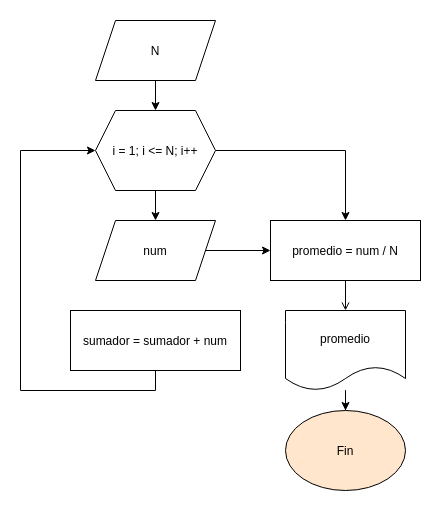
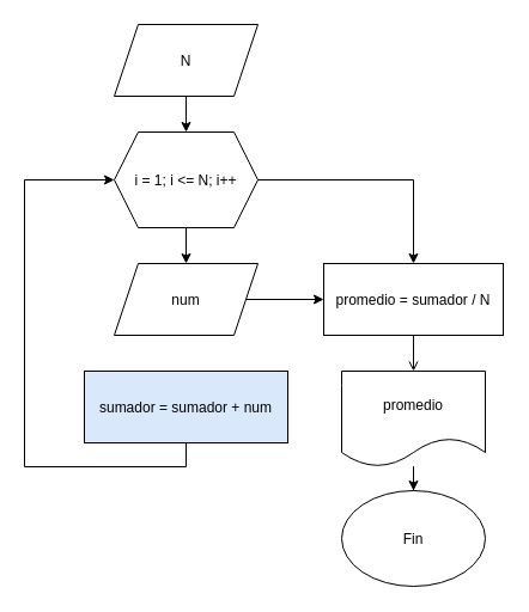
  <mxCell id="0" />
  <mxCell id="1" parent="0" />
  <mxCell id="2" style="edgeStyle=orthogonalEdgeStyle;rounded=0;orthogonalLoop=1;jettySize=auto;" edge="1" parent="1" source="3" target="6"><mxGeometry relative="1" as="geometry" /></mxCell>
  <mxCell id="3" value="N" style="shape=parallelogram;perimeter=parallelogramPerimeter;fixedSize=1;" vertex="1" parent="1"><mxGeometry x="95" y="20" width="120" height="60" as="geometry" /></mxCell>
  <mxCell id="4" style="edgeStyle=orthogonalEdgeStyle;rounded=0;orthogonalLoop=1;jettySize=auto;entryX=0.5;entryY=0;entryDx=0;entryDy=0;" edge="1" parent="1" source="6" target="12"><mxGeometry relative="1" as="geometry" /></mxCell>
  <mxCell id="5" style="edgeStyle=orthogonalEdgeStyle;rounded=0;orthogonalLoop=1;jettySize=auto;" edge="1" parent="1" source="6" target="8"><mxGeometry relative="1" as="geometry" /></mxCell>
  <mxCell id="6" value="i = 1; i &lt;= N; i++" style="shape=hexagon;perimeter=hexagonPerimeter2;fixedSize=1;" vertex="1" parent="1"><mxGeometry x="95" y="110" width="120" height="80" as="geometry" /></mxCell>
  <mxCell id="7" style="edgeStyle=orthogonalEdgeStyle;rounded=0;orthogonalLoop=1;jettySize=auto;" edge="1" parent="1" source="8" target="12"><mxGeometry relative="1" as="geometry" /></mxCell>
  <mxCell id="8" value="num" style="shape=parallelogram;perimeter=parallelogramPerimeter;fixedSize=1;" vertex="1" parent="1"><mxGeometry x="95" y="220" width="120" height="60" as="geometry" /></mxCell>
  <mxCell id="9" style="edgeStyle=orthogonalEdgeStyle;rounded=0;orthogonalLoop=1;jettySize=auto;entryX=0;entryY=0.5;entryDx=0;entryDy=0;exitX=0.5;exitY=1;exitDx=0;exitDy=0;" edge="1" parent="1" source="10" target="6"><mxGeometry relative="1" as="geometry"><Array as="points"><mxPoint x="155" y="390" /><mxPoint x="20" y="390" /><mxPoint x="20" y="150" /></Array></mxGeometry></mxCell>
- <mxCell id="10" value="sumador = sumador + num" style="rounded=0;" vertex="1" parent="1"><mxGeometry x="70" y="310" width="170" height="60" as="geometry" /></mxCell>
+ <mxCell id="10" value="sumador = sumador + num" style="rounded=0;fillColor=#dae8fc;" vertex="1" parent="1"><mxGeometry x="70" y="310" width="170" height="60" as="geometry" /></mxCell>
  <mxCell id="11" style="edgeStyle=orthogonalEdgeStyle;rounded=0;orthogonalLoop=1;jettySize=auto;endArrow=open;" edge="1" parent="1" source="12" target="14"><mxGeometry relative="1" as="geometry" /></mxCell>
- <mxCell id="12" value="promedio = num / N" style="rounded=0;" vertex="1" parent="1"><mxGeometry x="270" y="220" width="150" height="60" as="geometry" /></mxCell>
+ <mxCell id="12" value="promedio = sumador / N" style="rounded=0;" vertex="1" parent="1"><mxGeometry x="270" y="220" width="150" height="60" as="geometry" /></mxCell>
  <mxCell id="13" style="edgeStyle=orthogonalEdgeStyle;rounded=0;orthogonalLoop=1;jettySize=auto;" edge="1" parent="1" source="14" target="15"><mxGeometry relative="1" as="geometry" /></mxCell>
  <mxCell id="14" value="promedio" style="shape=document;boundedLbl=1;" vertex="1" parent="1"><mxGeometry x="285" y="310" width="120" height="80" as="geometry" /></mxCell>
- <mxCell id="15" value="Fin" style="ellipse;fillColor=#ffe6cc;" vertex="1" parent="1"><mxGeometry x="285" y="410" width="120" height="80" as="geometry" /></mxCell>
+ <mxCell id="15" value="Fin" style="ellipse;" vertex="1" parent="1"><mxGeometry x="285" y="410" width="120" height="80" as="geometry" /></mxCell>
